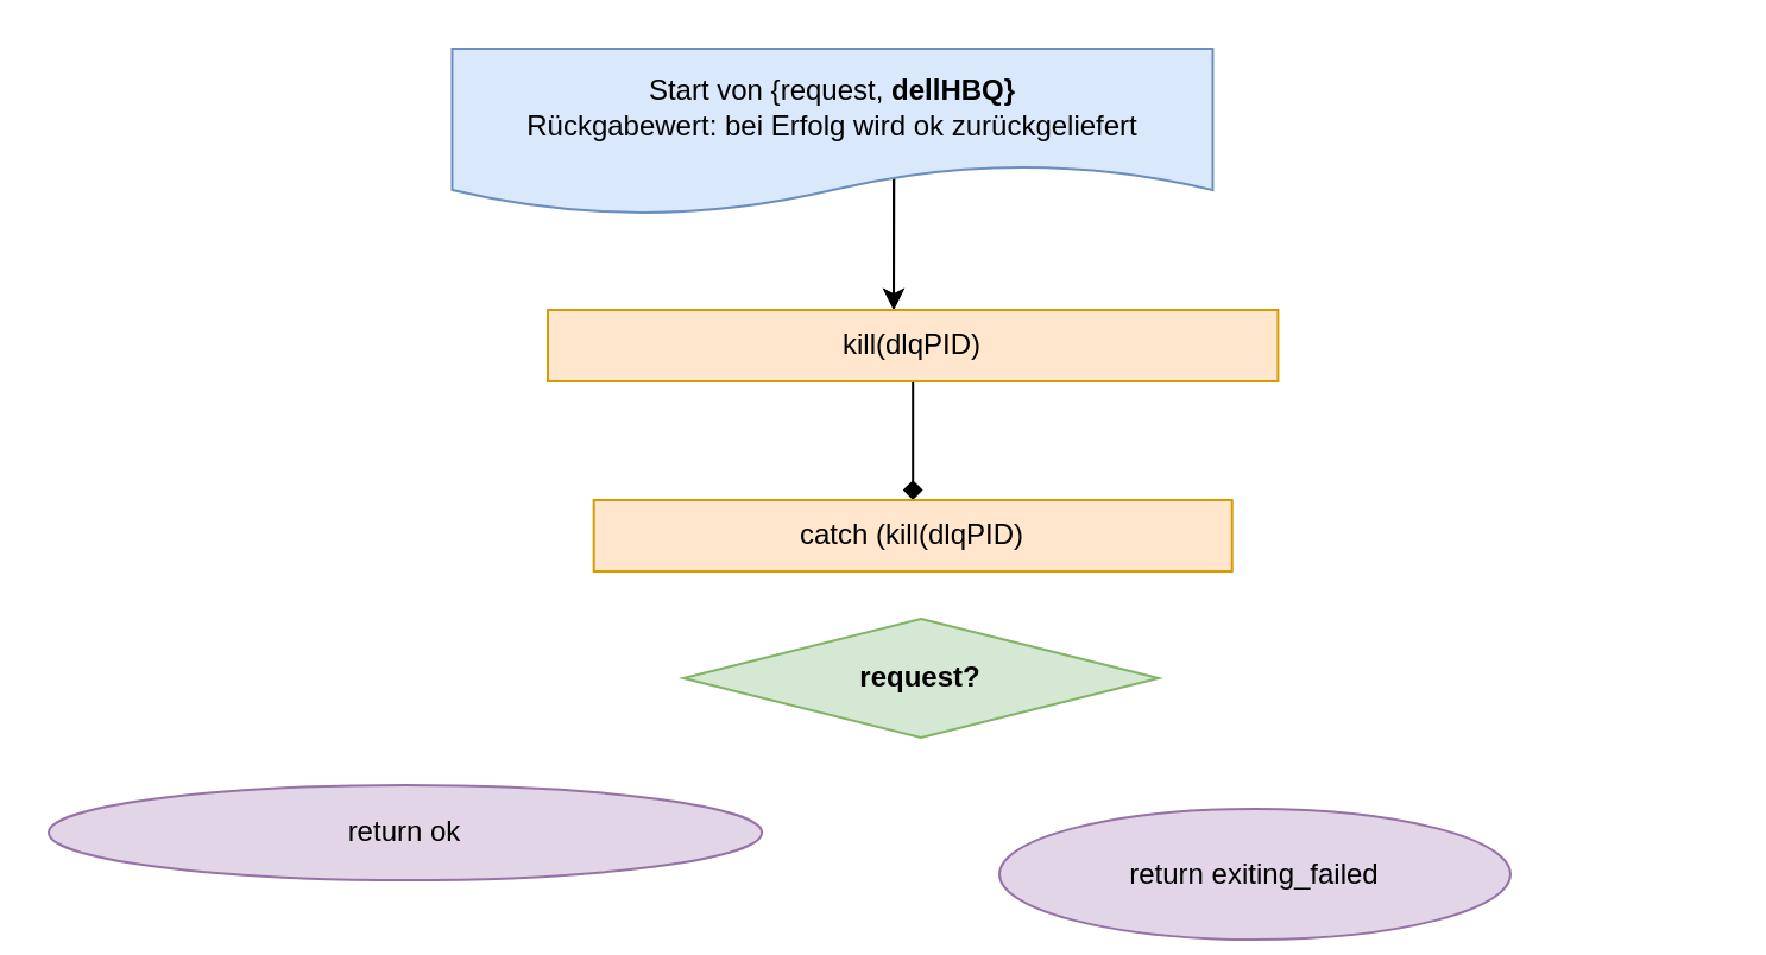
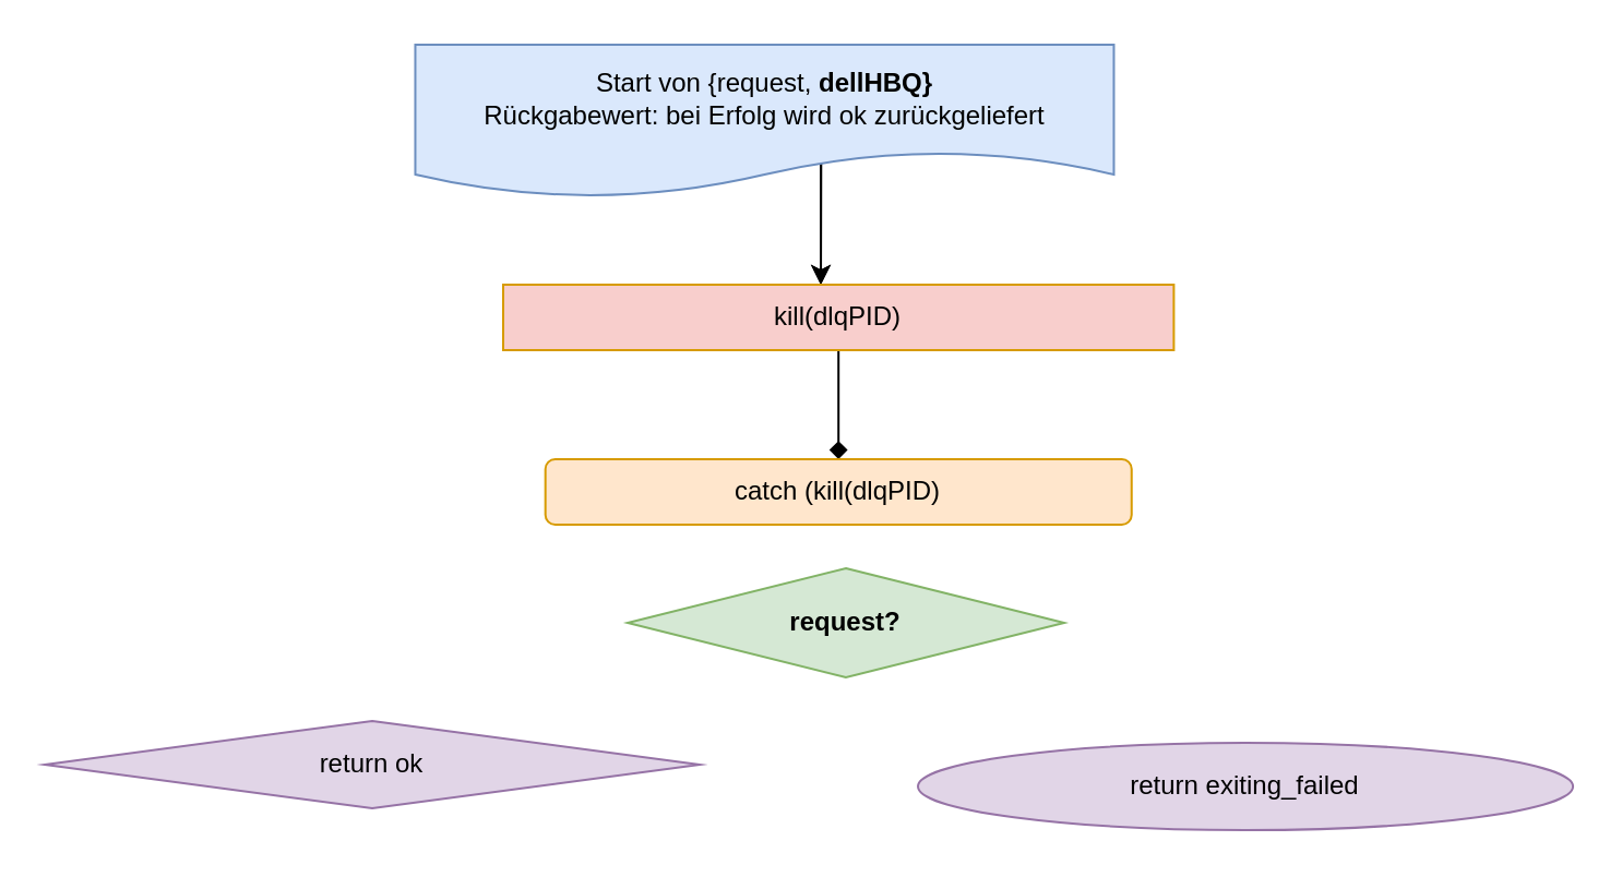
  <mxCell id="0" />
  <mxCell id="1" parent="0" />
  <mxCell id="2" style="edgeStyle=orthogonalEdgeStyle;rounded=0;orthogonalLoop=1;jettySize=auto;html=1;exitX=0.5;exitY=0;exitDx=0;exitDy=0;" parent="1" edge="1"><mxGeometry relative="1" as="geometry"><Array as="points"><mxPoint x="375.65" y="50" /><mxPoint x="375.65" y="50" /></Array><mxPoint x="375.5" y="130.007" as="targetPoint" /><mxPoint x="375.47" y="30" as="sourcePoint" /></mxGeometry></mxCell>
  <mxCell id="3" style="edgeStyle=orthogonalEdgeStyle;rounded=0;orthogonalLoop=1;jettySize=auto;html=1;exitX=0.5;exitY=0;exitDx=0;exitDy=0;" edge="1" parent="1" source="4"><mxGeometry relative="1" as="geometry"><Array as="points"><mxPoint x="375.65" y="50" /><mxPoint x="375.65" y="50" /></Array><mxPoint x="375.5" y="130.007" as="targetPoint" /></mxGeometry></mxCell>
  <mxCell id="4" value="Start von {request,&amp;nbsp;&lt;b&gt;dellHBQ}&lt;/b&gt;&lt;br&gt;Rückgabewert: bei Erfolg wird ok zurückgeliefert" style="shape=document;whiteSpace=wrap;html=1;boundedLbl=1;fillColor=#dae8fc;strokeColor=#6c8ebf;" vertex="1" parent="1"><mxGeometry x="189.74" width="320" height="70" as="geometry" y="20" /></mxCell>
- <mxCell id="5" value="return ok" style="ellipse;whiteSpace=wrap;html=1;rounded=0;fillColor=#e1d5e7;strokeColor=#9673a6;" vertex="1" parent="1"><mxGeometry x="20" y="330" width="300.06" height="40" as="geometry" /></mxCell>
+ <mxCell id="5" value="return ok" style="rhombus;whiteSpace=wrap;html=1;fillColor=#e1d5e7;strokeColor=#9673a6;" vertex="1" parent="1"><mxGeometry x="20" y="330" width="300.06" height="40" as="geometry" /></mxCell>
  <mxCell id="6" style="edgeStyle=orthogonalEdgeStyle;rounded=0;orthogonalLoop=1;jettySize=auto;html=1;exitX=0.5;exitY=1;exitDx=0;exitDy=0;endArrow=diamond;" edge="1" parent="1" source="7" target="8"><mxGeometry relative="1" as="geometry" /></mxCell>
- <mxCell id="7" value="kill(dlqPID)" style="rounded=0;whiteSpace=wrap;html=1;fillColor=#ffe6cc;strokeColor=#d79b00;" vertex="1" parent="1"><mxGeometry x="230" y="130" width="307.2" height="30" as="geometry" /></mxCell>
- <mxCell id="8" value="catch (kill(dlqPID)" style="rounded=0;whiteSpace=wrap;html=1;fillColor=#ffe6cc;strokeColor=#d79b00;" vertex="1" parent="1"><mxGeometry x="249.34" y="210" width="268.53" height="30" as="geometry" /></mxCell>
+ <mxCell id="7" value="kill(dlqPID)" style="rounded=0;whiteSpace=wrap;html=1;fillColor=#f8cecc;strokeColor=#d79b00;" vertex="1" parent="1"><mxGeometry x="230" y="130" width="307.2" height="30" as="geometry" /></mxCell>
+ <mxCell id="8" value="catch (kill(dlqPID)" style="whiteSpace=wrap;html=1;fillColor=#ffe6cc;strokeColor=#d79b00;rounded=1;" vertex="1" parent="1"><mxGeometry x="249.34" y="210" width="268.53" height="30" as="geometry" /></mxCell>
  <mxCell id="9" value="request?" style="rhombus;whiteSpace=wrap;html=1;rounded=0;fillColor=#d5e8d4;strokeColor=#82b366;fontStyle=1" vertex="1" parent="1"><mxGeometry x="287" y="260" width="200" height="50" as="geometry" /></mxCell>
- <mxCell id="10" value="return exiting_failed" style="ellipse;whiteSpace=wrap;html=1;rounded=0;fillColor=#e1d5e7;strokeColor=#9673a6;" vertex="1" parent="1"><mxGeometry x="420" y="340" width="215" height="55" as="geometry" /></mxCell>
+ <mxCell id="10" value="return exiting_failed" style="ellipse;whiteSpace=wrap;html=1;rounded=0;fillColor=#e1d5e7;strokeColor=#9673a6;" vertex="1" parent="1"><mxGeometry x="420" y="340" width="300.06" height="40" as="geometry" /></mxCell>
